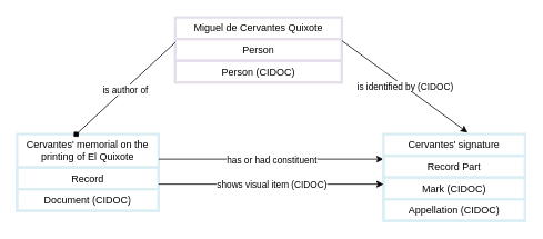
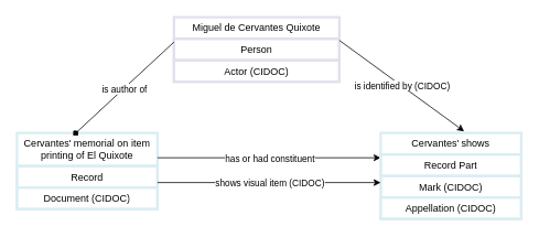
  <mxCell id="0" />
  <mxCell id="1" parent="0" />
- <mxCell id="2" value="Cervantes' memorial on the printing of El Quixote" style="swimlane;fontStyle=0;childLayout=stackLayout;horizontal=1;startSize=40;strokeColor=#DAEEF3;strokeWidth=3;fillColor=none;horizontalStack=0;resizeParent=1;resizeParentMax=0;resizeLast=0;collapsible=1;marginBottom=0;whiteSpace=wrap;html=1;" vertex="1" parent="1"><mxGeometry x="20" y="160" width="170" height="92" as="geometry" /></mxCell>
+ <mxCell id="2" value="Cervantes' memorial on item printing of El Quixote" style="swimlane;fontStyle=0;childLayout=stackLayout;horizontal=1;startSize=40;strokeColor=#DAEEF3;strokeWidth=3;fillColor=none;horizontalStack=0;resizeParent=1;resizeParentMax=0;resizeLast=0;collapsible=1;marginBottom=0;whiteSpace=wrap;html=1;" vertex="1" parent="1"><mxGeometry x="20" y="160" width="170" height="92" as="geometry" /></mxCell>
  <mxCell id="3" value="Record" style="text;strokeColor=#DAEEF3;strokeWidth=3;fillColor=none;align=center;verticalAlign=top;spacingLeft=4;spacingRight=4;overflow=hidden;rotatable=0;points=[[0,0.5],[1,0.5]];portConstraint=eastwest;whiteSpace=wrap;html=1;" vertex="1" parent="2"><mxGeometry y="40" width="170" height="26" as="geometry" /></mxCell>
  <mxCell id="4" value="Document (CIDOC)" style="text;strokeColor=#DAEEF3;strokeWidth=3;fillColor=none;align=center;verticalAlign=top;spacingLeft=4;spacingRight=4;overflow=hidden;rotatable=0;points=[[0,0.5],[1,0.5]];portConstraint=eastwest;whiteSpace=wrap;html=1;" vertex="1" parent="2"><mxGeometry y="66" width="170" height="26" as="geometry" /></mxCell>
  <mxCell id="5" value="" style="endArrow=classic;html=1;rounded=0;" edge="1" parent="1"><mxGeometry relative="1" as="geometry"><mxPoint x="190" y="190" as="sourcePoint" /><mxPoint x="460" y="190" as="targetPoint" /></mxGeometry></mxCell>
  <mxCell id="6" value="has or had constituent" style="edgeLabel;resizable=0;html=1;;align=center;verticalAlign=middle;" connectable="0" vertex="1" parent="5"><mxGeometry relative="1" as="geometry" /></mxCell>
- <mxCell id="7" value="Cervantes' signature" style="swimlane;fontStyle=0;childLayout=stackLayout;horizontal=1;startSize=26;strokeColor=#DAEEF3;strokeWidth=3;fillColor=none;horizontalStack=0;resizeParent=1;resizeParentMax=0;resizeLast=0;collapsible=1;marginBottom=0;whiteSpace=wrap;html=1;" vertex="1" parent="1"><mxGeometry x="460" y="160" width="170" height="104" as="geometry" /></mxCell>
+ <mxCell id="7" value="Cervantes' shows" style="swimlane;fontStyle=0;childLayout=stackLayout;horizontal=1;startSize=26;strokeColor=#DAEEF3;strokeWidth=3;fillColor=none;horizontalStack=0;resizeParent=1;resizeParentMax=0;resizeLast=0;collapsible=1;marginBottom=0;whiteSpace=wrap;html=1;" vertex="1" parent="1"><mxGeometry x="460" y="160" width="170" height="104" as="geometry" /></mxCell>
  <mxCell id="8" value="Record Part" style="text;strokeColor=#DAEEF3;strokeWidth=3;fillColor=none;align=center;verticalAlign=top;spacingLeft=4;spacingRight=4;overflow=hidden;rotatable=0;points=[[0,0.5],[1,0.5]];portConstraint=eastwest;whiteSpace=wrap;html=1;" vertex="1" parent="7"><mxGeometry y="26" width="170" height="26" as="geometry" /></mxCell>
  <mxCell id="9" value="Mark (CIDOC)" style="text;strokeColor=#DAEEF3;strokeWidth=3;fillColor=none;align=center;verticalAlign=top;spacingLeft=4;spacingRight=4;overflow=hidden;rotatable=0;points=[[0,0.5],[1,0.5]];portConstraint=eastwest;whiteSpace=wrap;html=1;" vertex="1" parent="7"><mxGeometry y="52" width="170" height="26" as="geometry" /></mxCell>
  <mxCell id="10" value="Appellation (CIDOC)" style="text;strokeColor=#DAEEF3;strokeWidth=3;fillColor=none;align=center;verticalAlign=top;spacingLeft=4;spacingRight=4;overflow=hidden;rotatable=0;points=[[0,0.5],[1,0.5]];portConstraint=eastwest;whiteSpace=wrap;html=1;" vertex="1" parent="7"><mxGeometry y="78" width="170" height="26" as="geometry" /></mxCell>
  <mxCell id="11" value="Miguel de Cervantes Quixote" style="swimlane;fontStyle=0;childLayout=stackLayout;horizontal=1;startSize=26;strokeColor=#E5DFEC;strokeWidth=3;fillColor=none;horizontalStack=0;resizeParent=1;resizeParentMax=0;resizeLast=0;collapsible=1;marginBottom=0;whiteSpace=wrap;html=1;" vertex="1" parent="1"><mxGeometry x="210" y="20" width="200" height="78" as="geometry" /></mxCell>
  <mxCell id="12" value="Person" style="text;strokeColor=#E5DFEC;strokeWidth=3;fillColor=none;align=center;verticalAlign=top;spacingLeft=4;spacingRight=4;overflow=hidden;rotatable=0;points=[[0,0.5],[1,0.5]];portConstraint=eastwest;whiteSpace=wrap;html=1;" vertex="1" parent="11"><mxGeometry y="26" width="200" height="26" as="geometry" /></mxCell>
- <mxCell id="13" value="Person (CIDOC)" style="text;strokeColor=#E5DFEC;strokeWidth=3;fillColor=none;align=center;verticalAlign=top;spacingLeft=4;spacingRight=4;overflow=hidden;rotatable=0;points=[[0,0.5],[1,0.5]];portConstraint=eastwest;whiteSpace=wrap;html=1;" vertex="1" parent="11"><mxGeometry y="52" width="200" height="26" as="geometry" /></mxCell>
+ <mxCell id="13" value="Actor (CIDOC)" style="text;strokeColor=#E5DFEC;strokeWidth=3;fillColor=none;align=center;verticalAlign=top;spacingLeft=4;spacingRight=4;overflow=hidden;rotatable=0;points=[[0,0.5],[1,0.5]];portConstraint=eastwest;whiteSpace=wrap;html=1;" vertex="1" parent="11"><mxGeometry y="52" width="200" height="26" as="geometry" /></mxCell>
  <mxCell id="14" value="" style="endArrow=diamond;html=1;rounded=0;entryX=0.4;entryY=0.033;entryDx=0;entryDy=0;entryPerimeter=0;exitX=0;exitY=0.154;exitDx=0;exitDy=0;exitPerimeter=0;" edge="1" parent="1" source="12" target="2"><mxGeometry relative="1" as="geometry"><mxPoint x="160" y="60" as="sourcePoint" /><mxPoint x="300" y="72" as="targetPoint" /></mxGeometry></mxCell>
  <mxCell id="15" value="is author of" style="edgeLabel;resizable=0;html=1;;align=center;verticalAlign=middle;" connectable="0" vertex="1" parent="14"><mxGeometry relative="1" as="geometry" /></mxCell>
  <mxCell id="16" value="" style="endArrow=classic;html=1;rounded=0;" edge="1" parent="1"><mxGeometry relative="1" as="geometry"><mxPoint x="190" y="220" as="sourcePoint" /><mxPoint x="460" y="220" as="targetPoint" /></mxGeometry></mxCell>
  <mxCell id="17" value="shows visual item (CIDOC)" style="edgeLabel;resizable=0;html=1;;align=center;verticalAlign=middle;" connectable="0" vertex="1" parent="16"><mxGeometry relative="1" as="geometry" /></mxCell>
  <mxCell id="18" value="" style="endArrow=classic;html=1;rounded=0;entryX=0.594;entryY=-0.019;entryDx=0;entryDy=0;entryPerimeter=0;" edge="1" parent="1" target="7"><mxGeometry relative="1" as="geometry"><mxPoint x="410" y="48" as="sourcePoint" /><mxPoint x="380" y="173" as="targetPoint" /></mxGeometry></mxCell>
  <mxCell id="19" value="is identified by (CIDOC)" style="edgeLabel;resizable=0;html=1;;align=center;verticalAlign=middle;" connectable="0" vertex="1" parent="18"><mxGeometry relative="1" as="geometry" /></mxCell>
